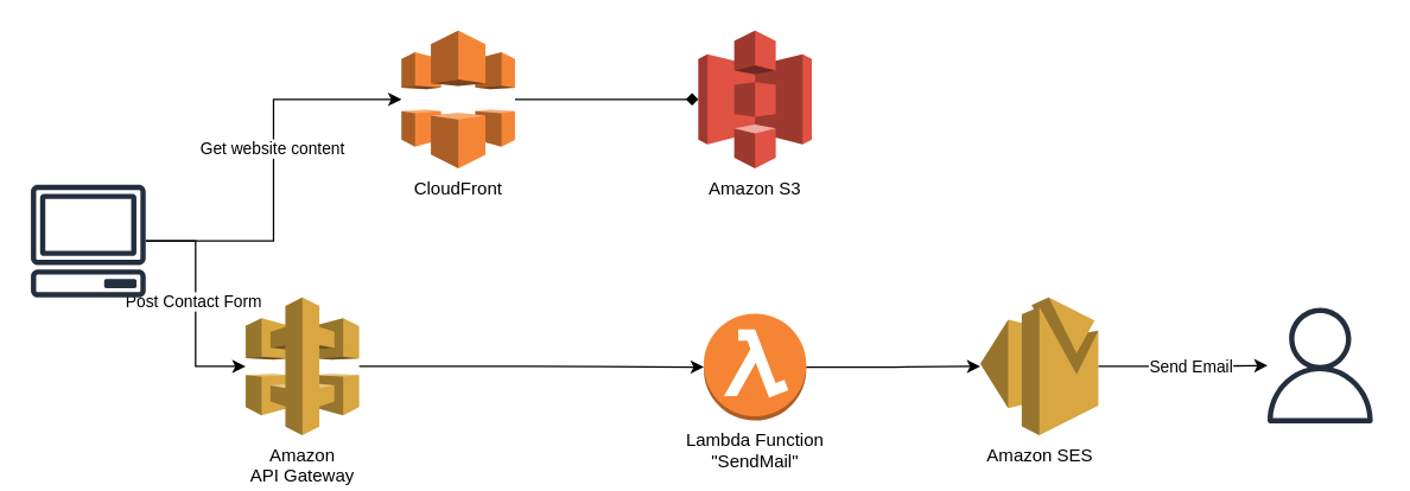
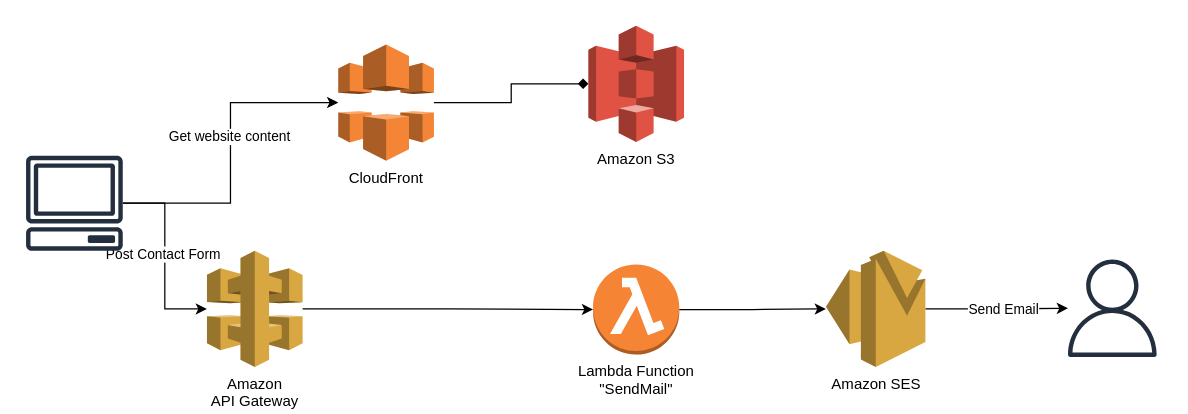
  <mxCell id="0" />
  <mxCell id="1" parent="0" />
  <mxCell id="2" style="edgeStyle=orthogonalEdgeStyle;rounded=0;orthogonalLoop=1;jettySize=auto;html=1;endArrow=diamond;" edge="1" parent="1" source="11" target="7"><mxGeometry relative="1" as="geometry" /></mxCell>
  <mxCell id="3" style="edgeStyle=orthogonalEdgeStyle;rounded=0;orthogonalLoop=1;jettySize=auto;html=1;entryX=0;entryY=0.5;entryDx=0;entryDy=0;entryPerimeter=0;" edge="1" parent="1" source="16" target="11"><mxGeometry relative="1" as="geometry"><mxPoint x="100" y="158.6" as="sourcePoint" /></mxGeometry></mxCell>
  <mxCell id="4" value="Get website content" style="edgeLabel;html=1;align=center;verticalAlign=middle;resizable=0;points=[];" vertex="1" connectable="0" parent="3"><mxGeometry x="0.27" y="1" relative="1" as="geometry"><mxPoint y="21.45" as="offset" /></mxGeometry></mxCell>
  <mxCell id="5" style="edgeStyle=orthogonalEdgeStyle;rounded=0;orthogonalLoop=1;jettySize=auto;html=1;" edge="1" parent="1" source="16" target="9"><mxGeometry relative="1" as="geometry"><mxPoint x="100" y="158.6" as="sourcePoint" /></mxGeometry></mxCell>
  <mxCell id="6" value="Post Contact Form" style="edgeLabel;html=1;align=center;verticalAlign=middle;resizable=0;points=[];" vertex="1" connectable="0" parent="5"><mxGeometry x="-0.022" y="-2" relative="1" as="geometry"><mxPoint as="offset" /></mxGeometry></mxCell>
  <mxCell id="7" value="Amazon S3" style="outlineConnect=0;dashed=0;verticalLabelPosition=bottom;verticalAlign=top;align=center;html=1;shape=mxgraph.aws3.s3;fillColor=#E05243;gradientColor=none;" vertex="1" parent="1"><mxGeometry x="470" y="20" width="76.5" height="93" as="geometry" /></mxCell>
  <mxCell id="8" style="edgeStyle=orthogonalEdgeStyle;rounded=0;orthogonalLoop=1;jettySize=auto;html=1;" edge="1" parent="1" source="9" target="10"><mxGeometry relative="1" as="geometry" /></mxCell>
  <mxCell id="9" value="Amazon &lt;br&gt;API Gateway" style="outlineConnect=0;dashed=0;verticalLabelPosition=bottom;verticalAlign=top;align=center;html=1;shape=mxgraph.aws3.api_gateway;fillColor=#D9A741;gradientColor=none;" vertex="1" parent="1"><mxGeometry x="165" y="200" width="76.5" height="93" as="geometry" /></mxCell>
  <mxCell id="10" value="Lambda Function&lt;br&gt;&quot;SendMail&quot;" style="outlineConnect=0;dashed=0;verticalLabelPosition=bottom;verticalAlign=top;align=center;html=1;shape=mxgraph.aws3.lambda_function;fillColor=#F58534;gradientColor=none;" vertex="1" parent="1"><mxGeometry x="473.75" y="211" width="69" height="72" as="geometry" /></mxCell>
- <mxCell id="11" value="CloudFront" style="outlineConnect=0;dashed=0;verticalLabelPosition=bottom;verticalAlign=top;align=center;html=1;shape=mxgraph.aws3.cloudfront;fillColor=#F58536;gradientColor=none;" vertex="1" parent="1"><mxGeometry x="270" y="20" width="76.5" height="93" as="geometry" /></mxCell>
+ <mxCell id="11" value="CloudFront" style="outlineConnect=0;dashed=0;verticalLabelPosition=bottom;verticalAlign=top;align=center;html=1;shape=mxgraph.aws3.cloudfront;fillColor=#F58536;gradientColor=none;" vertex="1" parent="1"><mxGeometry x="270" y="35" width="76.5" height="93" as="geometry" /></mxCell>
  <mxCell id="12" style="edgeStyle=orthogonalEdgeStyle;rounded=0;orthogonalLoop=1;jettySize=auto;html=1;" edge="1" parent="1" source="14" target="17"><mxGeometry relative="1" as="geometry"><mxPoint x="865" y="247" as="targetPoint" /></mxGeometry></mxCell>
  <mxCell id="13" value="Send Email" style="edgeLabel;html=1;align=center;verticalAlign=middle;resizable=0;points=[];" vertex="1" connectable="0" parent="12"><mxGeometry x="0.388" y="-1" relative="1" as="geometry"><mxPoint x="-16.07" y="-0.1" as="offset" /></mxGeometry></mxCell>
  <mxCell id="14" value="Amazon SES" style="outlineConnect=0;dashed=0;verticalLabelPosition=bottom;verticalAlign=top;align=center;html=1;shape=mxgraph.aws3.ses;fillColor=#D9A741;gradientColor=none;" vertex="1" parent="1"><mxGeometry x="660" y="200" width="79.5" height="93" as="geometry" /></mxCell>
  <mxCell id="15" style="edgeStyle=orthogonalEdgeStyle;rounded=0;orthogonalLoop=1;jettySize=auto;html=1;" edge="1" parent="1" source="10" target="14"><mxGeometry relative="1" as="geometry"><mxPoint x="576.5" y="169.5" as="sourcePoint" /><mxPoint x="690" y="168.5" as="targetPoint" /></mxGeometry></mxCell>
  <mxCell id="16" value="" style="outlineConnect=0;fontColor=#232F3E;gradientColor=none;fillColor=#232F3E;strokeColor=none;dashed=0;verticalLabelPosition=bottom;verticalAlign=top;align=center;html=1;fontSize=12;fontStyle=0;aspect=fixed;pointerEvents=1;shape=mxgraph.aws4.client;" vertex="1" parent="1"><mxGeometry x="20" y="124" width="78" height="76" as="geometry" /></mxCell>
  <mxCell id="17" value="" style="outlineConnect=0;fontColor=#232F3E;gradientColor=none;fillColor=#232F3E;strokeColor=none;dashed=0;verticalLabelPosition=bottom;verticalAlign=top;align=center;html=1;fontSize=12;fontStyle=0;aspect=fixed;pointerEvents=1;shape=mxgraph.aws4.user;" vertex="1" parent="1"><mxGeometry x="850" y="207" width="78" height="78" as="geometry" /></mxCell>
